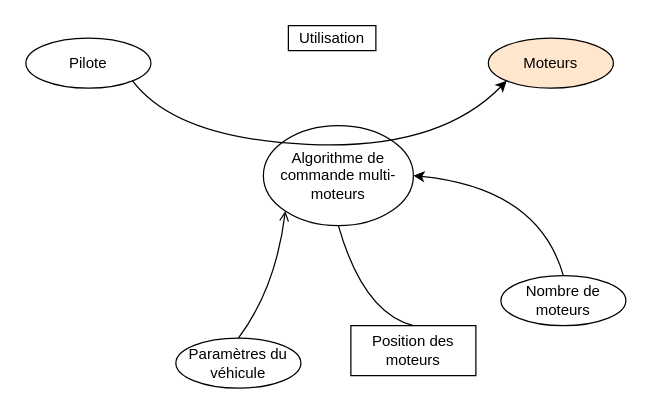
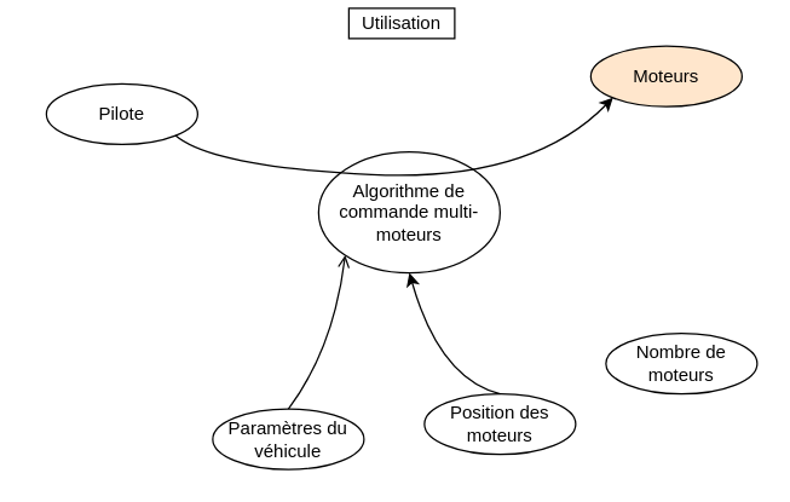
  <mxCell id="0" />
  <mxCell id="1" parent="0" />
  <mxCell id="2" value="Algorithme de commande multi-moteurs" style="ellipse;whiteSpace=wrap;html=1;" vertex="1" parent="1"><mxGeometry x="210" y="100" width="120" height="80" as="geometry" /></mxCell>
- <mxCell id="3" value="Pilote" style="ellipse;whiteSpace=wrap;html=1;" vertex="1" parent="1"><mxGeometry x="20" y="30" width="100" height="40" as="geometry" /></mxCell>
+ <mxCell id="3" value="Pilote" style="ellipse;whiteSpace=wrap;html=1;" vertex="1" parent="1"><mxGeometry x="30" y="55" width="100" height="40" as="geometry" /></mxCell>
  <mxCell id="4" value="Moteurs" style="ellipse;whiteSpace=wrap;html=1;fillColor=#ffe6cc;" vertex="1" parent="1"><mxGeometry x="390" y="30" width="100" height="40" as="geometry" /></mxCell>
  <mxCell id="5" value="&lt;div&gt;Nombre de moteurs&lt;/div&gt;" style="ellipse;whiteSpace=wrap;html=1;" vertex="1" parent="1"><mxGeometry x="400" y="220" width="100" height="40" as="geometry" /></mxCell>
- <mxCell id="6" value="Position des moteurs" style="whiteSpace=wrap;html=1;rounded=0;" vertex="1" parent="1"><mxGeometry x="280" y="260" width="100" height="40" as="geometry" /></mxCell>
+ <mxCell id="6" value="Position des moteurs" style="ellipse;whiteSpace=wrap;html=1;" vertex="1" parent="1"><mxGeometry x="280" y="260" width="100" height="40" as="geometry" /></mxCell>
  <mxCell id="7" value="Paramètres du véhicule" style="ellipse;whiteSpace=wrap;html=1;" vertex="1" parent="1"><mxGeometry x="140" y="270" width="100" height="40" as="geometry" /></mxCell>
  <mxCell id="8" value="" style="curved=1;endArrow=classic;html=1;rounded=0;entryX=0;entryY=1;entryDx=0;entryDy=0;exitX=1;exitY=1;exitDx=0;exitDy=0;" edge="1" parent="1" source="3" target="4"><mxGeometry width="50" height="50" relative="1" as="geometry"><mxPoint x="260" y="150" as="sourcePoint" /><mxPoint x="310" y="100" as="targetPoint" /><Array as="points"><mxPoint x="140" y="110" /><mxPoint x="350" y="120" /></Array></mxGeometry></mxCell>
  <mxCell id="9" value="" style="curved=1;endArrow=open;html=1;rounded=0;entryX=0;entryY=1;entryDx=0;entryDy=0;exitX=0.5;exitY=0;exitDx=0;exitDy=0;" edge="1" parent="1" source="7" target="2"><mxGeometry width="50" height="50" relative="1" as="geometry"><mxPoint x="260" y="150" as="sourcePoint" /><mxPoint x="310" y="100" as="targetPoint" /><Array as="points"><mxPoint x="220" y="230" /></Array></mxGeometry></mxCell>
- <mxCell id="10" value="" style="curved=1;endArrow=none;html=1;rounded=0;entryX=0.5;entryY=1;entryDx=0;entryDy=0;exitX=0.5;exitY=0;exitDx=0;exitDy=0;" edge="1" parent="1" source="6" target="2"><mxGeometry width="50" height="50" relative="1" as="geometry"><mxPoint x="200" y="280" as="sourcePoint" /><mxPoint x="238" y="178" as="targetPoint" /><Array as="points"><mxPoint x="290" y="250" /></Array></mxGeometry></mxCell>
- <mxCell id="11" value="" style="curved=1;endArrow=classic;html=1;rounded=0;entryX=1;entryY=0.5;entryDx=0;entryDy=0;exitX=0.5;exitY=0;exitDx=0;exitDy=0;" edge="1" parent="1" source="5" target="2"><mxGeometry width="50" height="50" relative="1" as="geometry"><mxPoint x="210" y="290" as="sourcePoint" /><mxPoint x="248" y="188" as="targetPoint" /><Array as="points"><mxPoint x="430" y="150" /></Array></mxGeometry></mxCell>
- <mxCell id="12" value="Utilisation" style="rounded=0;whiteSpace=wrap;html=1;" vertex="1" parent="1"><mxGeometry x="230" y="20" width="70" height="20" as="geometry" /></mxCell>
+ <mxCell id="10" value="" style="curved=1;endArrow=classic;html=1;rounded=0;entryX=0.5;entryY=1;entryDx=0;entryDy=0;exitX=0.5;exitY=0;exitDx=0;exitDy=0;" edge="1" parent="1" source="6" target="2"><mxGeometry width="50" height="50" relative="1" as="geometry"><mxPoint x="200" y="280" as="sourcePoint" /><mxPoint x="238" y="178" as="targetPoint" /><Array as="points"><mxPoint x="290" y="250" /></Array></mxGeometry></mxCell>
+ <mxCell id="12" value="Utilisation" style="rounded=0;whiteSpace=wrap;html=1;" vertex="1" parent="1"><mxGeometry x="230" y="5" width="70" height="20" as="geometry" /></mxCell>
